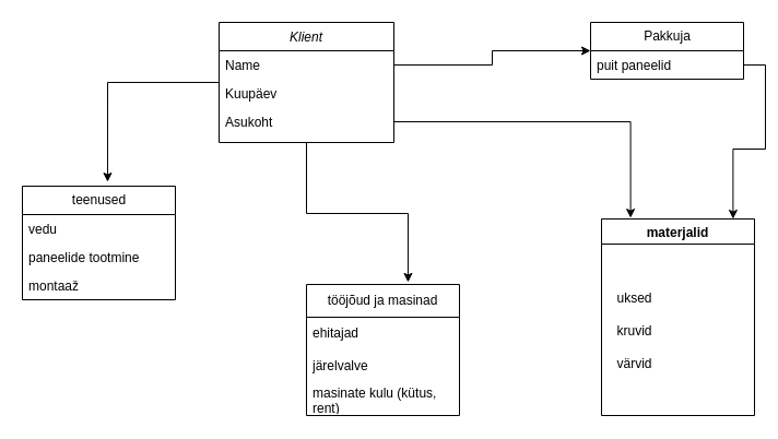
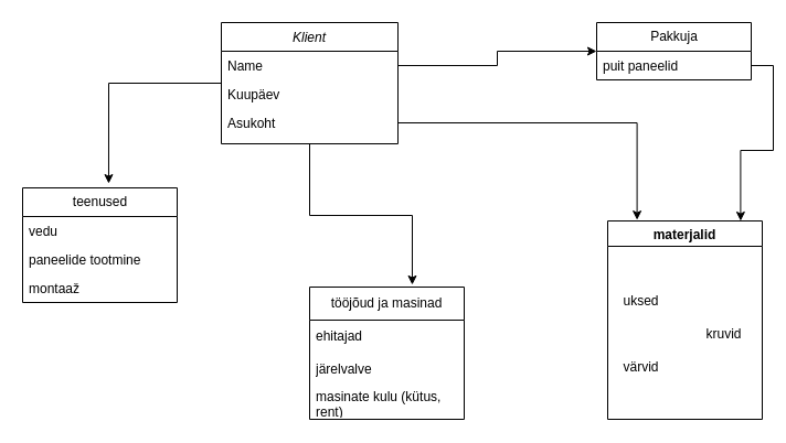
  <mxCell id="0" />
  <mxCell id="1" parent="0" />
  <mxCell id="2" value="Klient" style="swimlane;fontStyle=2;align=center;verticalAlign=top;childLayout=stackLayout;horizontal=1;startSize=26;horizontalStack=0;resizeParent=1;resizeLast=0;collapsible=1;marginBottom=0;rounded=0;shadow=0;strokeWidth=1;" parent="1" vertex="1"><mxGeometry x="200" y="20" width="160" height="110" as="geometry"><mxRectangle x="230" y="140" width="160" height="26" as="alternateBounds" /></mxGeometry></mxCell>
  <mxCell id="3" value="Name" style="text;align=left;verticalAlign=top;spacingLeft=4;spacingRight=4;overflow=hidden;rotatable=0;points=[[0,0.5],[1,0.5]];portConstraint=eastwest;" parent="2" vertex="1"><mxGeometry y="26" width="160" height="26" as="geometry" /></mxCell>
  <mxCell id="4" value="Kuupäev" style="text;align=left;verticalAlign=top;spacingLeft=4;spacingRight=4;overflow=hidden;rotatable=0;points=[[0,0.5],[1,0.5]];portConstraint=eastwest;rounded=0;shadow=0;html=0;" parent="2" vertex="1"><mxGeometry y="52" width="160" height="26" as="geometry" /></mxCell>
  <mxCell id="5" value="Asukoht" style="text;align=left;verticalAlign=top;spacingLeft=4;spacingRight=4;overflow=hidden;rotatable=0;points=[[0,0.5],[1,0.5]];portConstraint=eastwest;rounded=0;shadow=0;html=0;" parent="2" vertex="1"><mxGeometry y="78" width="160" height="26" as="geometry" /></mxCell>
  <mxCell id="6" value="Pakkuja" style="swimlane;fontStyle=0;childLayout=stackLayout;horizontal=1;startSize=26;fillColor=none;horizontalStack=0;resizeParent=1;resizeParentMax=0;resizeLast=0;collapsible=1;marginBottom=0;html=1;" vertex="1" parent="1"><mxGeometry x="540" y="20" width="140" height="52" as="geometry" /></mxCell>
  <mxCell id="7" value="puit paneelid&amp;nbsp;" style="text;strokeColor=none;fillColor=none;align=left;verticalAlign=top;spacingLeft=4;spacingRight=4;overflow=hidden;rotatable=0;points=[[0,0.5],[1,0.5]];portConstraint=eastwest;whiteSpace=wrap;html=1;" vertex="1" parent="6"><mxGeometry y="26" width="140" height="26" as="geometry" /></mxCell>
  <mxCell id="8" value="teenused" style="swimlane;fontStyle=0;childLayout=stackLayout;horizontal=1;startSize=26;fillColor=none;horizontalStack=0;resizeParent=1;resizeParentMax=0;resizeLast=0;collapsible=1;marginBottom=0;html=1;" vertex="1" parent="1"><mxGeometry x="20" y="170" width="140" height="104" as="geometry" /></mxCell>
  <mxCell id="9" value="vedu" style="text;strokeColor=none;fillColor=none;align=left;verticalAlign=top;spacingLeft=4;spacingRight=4;overflow=hidden;rotatable=0;points=[[0,0.5],[1,0.5]];portConstraint=eastwest;whiteSpace=wrap;html=1;" vertex="1" parent="8"><mxGeometry y="26" width="140" height="26" as="geometry" /></mxCell>
  <mxCell id="10" value="paneelide tootmine" style="text;strokeColor=none;fillColor=none;align=left;verticalAlign=top;spacingLeft=4;spacingRight=4;overflow=hidden;rotatable=0;points=[[0,0.5],[1,0.5]];portConstraint=eastwest;whiteSpace=wrap;html=1;" vertex="1" parent="8"><mxGeometry y="52" width="140" height="26" as="geometry" /></mxCell>
  <mxCell id="11" value="montaaž" style="text;strokeColor=none;fillColor=none;align=left;verticalAlign=top;spacingLeft=4;spacingRight=4;overflow=hidden;rotatable=0;points=[[0,0.5],[1,0.5]];portConstraint=eastwest;whiteSpace=wrap;html=1;" vertex="1" parent="8"><mxGeometry y="78" width="140" height="26" as="geometry" /></mxCell>
  <mxCell id="12" value="materjalid" style="swimlane;" vertex="1" parent="1"><mxGeometry x="550" y="200" width="140" height="180" as="geometry" /></mxCell>
  <mxCell id="13" value="uksed" style="text;html=1;align=center;verticalAlign=middle;resizable=0;points=[];autosize=1;strokeColor=none;fillColor=none;" vertex="1" parent="12"><mxGeometry y="58" width="60" height="30" as="geometry" /></mxCell>
- <mxCell id="14" value="kruvid" style="text;html=1;align=center;verticalAlign=middle;resizable=0;points=[];autosize=1;strokeColor=none;fillColor=none;" vertex="1" parent="12"><mxGeometry y="88" width="60" height="30" as="geometry" /></mxCell>
+ <mxCell id="14" value="kruvid" style="text;html=1;align=center;verticalAlign=middle;resizable=0;points=[];autosize=1;strokeColor=none;fillColor=none;" vertex="1" parent="12"><mxGeometry x="75" y="88" width="60" height="30" as="geometry" /></mxCell>
  <mxCell id="15" value="värvid" style="text;html=1;align=center;verticalAlign=middle;resizable=0;points=[];autosize=1;strokeColor=none;fillColor=none;" vertex="1" parent="12"><mxGeometry y="118" width="60" height="30" as="geometry" /></mxCell>
  <mxCell id="16" style="edgeStyle=orthogonalEdgeStyle;rounded=0;orthogonalLoop=1;jettySize=auto;html=1;entryX=0.19;entryY=-0.005;entryDx=0;entryDy=0;entryPerimeter=0;" edge="1" parent="1" source="5" target="12"><mxGeometry relative="1" as="geometry" /></mxCell>
  <mxCell id="17" style="edgeStyle=orthogonalEdgeStyle;rounded=0;orthogonalLoop=1;jettySize=auto;html=1;entryX=0;entryY=0.5;entryDx=0;entryDy=0;" edge="1" parent="1" source="3" target="6"><mxGeometry relative="1" as="geometry" /></mxCell>
  <mxCell id="18" style="edgeStyle=orthogonalEdgeStyle;rounded=0;orthogonalLoop=1;jettySize=auto;html=1;entryX=0.557;entryY=-0.038;entryDx=0;entryDy=0;entryPerimeter=0;" edge="1" parent="1" source="2" target="8"><mxGeometry relative="1" as="geometry" /></mxCell>
  <mxCell id="19" style="edgeStyle=orthogonalEdgeStyle;rounded=0;orthogonalLoop=1;jettySize=auto;html=1;entryX=0.86;entryY=0;entryDx=0;entryDy=0;entryPerimeter=0;" edge="1" parent="1" source="7" target="12"><mxGeometry relative="1" as="geometry" /></mxCell>
  <mxCell id="20" value="tööjõud ja masinad" style="swimlane;fontStyle=0;childLayout=stackLayout;horizontal=1;startSize=30;horizontalStack=0;resizeParent=1;resizeParentMax=0;resizeLast=0;collapsible=1;marginBottom=0;whiteSpace=wrap;html=1;" vertex="1" parent="1"><mxGeometry x="280" y="260" width="140" height="120" as="geometry" /></mxCell>
  <mxCell id="21" value="ehitajad" style="text;strokeColor=none;fillColor=none;align=left;verticalAlign=middle;spacingLeft=4;spacingRight=4;overflow=hidden;points=[[0,0.5],[1,0.5]];portConstraint=eastwest;rotatable=0;whiteSpace=wrap;html=1;" vertex="1" parent="20"><mxGeometry y="30" width="140" height="30" as="geometry" /></mxCell>
  <mxCell id="22" value="järelvalve" style="text;strokeColor=none;fillColor=none;align=left;verticalAlign=middle;spacingLeft=4;spacingRight=4;overflow=hidden;points=[[0,0.5],[1,0.5]];portConstraint=eastwest;rotatable=0;whiteSpace=wrap;html=1;" vertex="1" parent="20"><mxGeometry y="60" width="140" height="30" as="geometry" /></mxCell>
  <mxCell id="23" value="masinate kulu (kütus, rent)" style="text;strokeColor=none;fillColor=none;align=left;verticalAlign=middle;spacingLeft=4;spacingRight=4;overflow=hidden;points=[[0,0.5],[1,0.5]];portConstraint=eastwest;rotatable=0;whiteSpace=wrap;html=1;" vertex="1" parent="20"><mxGeometry y="90" width="140" height="30" as="geometry" /></mxCell>
  <mxCell id="24" style="edgeStyle=orthogonalEdgeStyle;rounded=0;orthogonalLoop=1;jettySize=auto;html=1;entryX=0.664;entryY=-0.017;entryDx=0;entryDy=0;entryPerimeter=0;" edge="1" parent="1" source="2" target="20"><mxGeometry relative="1" as="geometry" /></mxCell>
